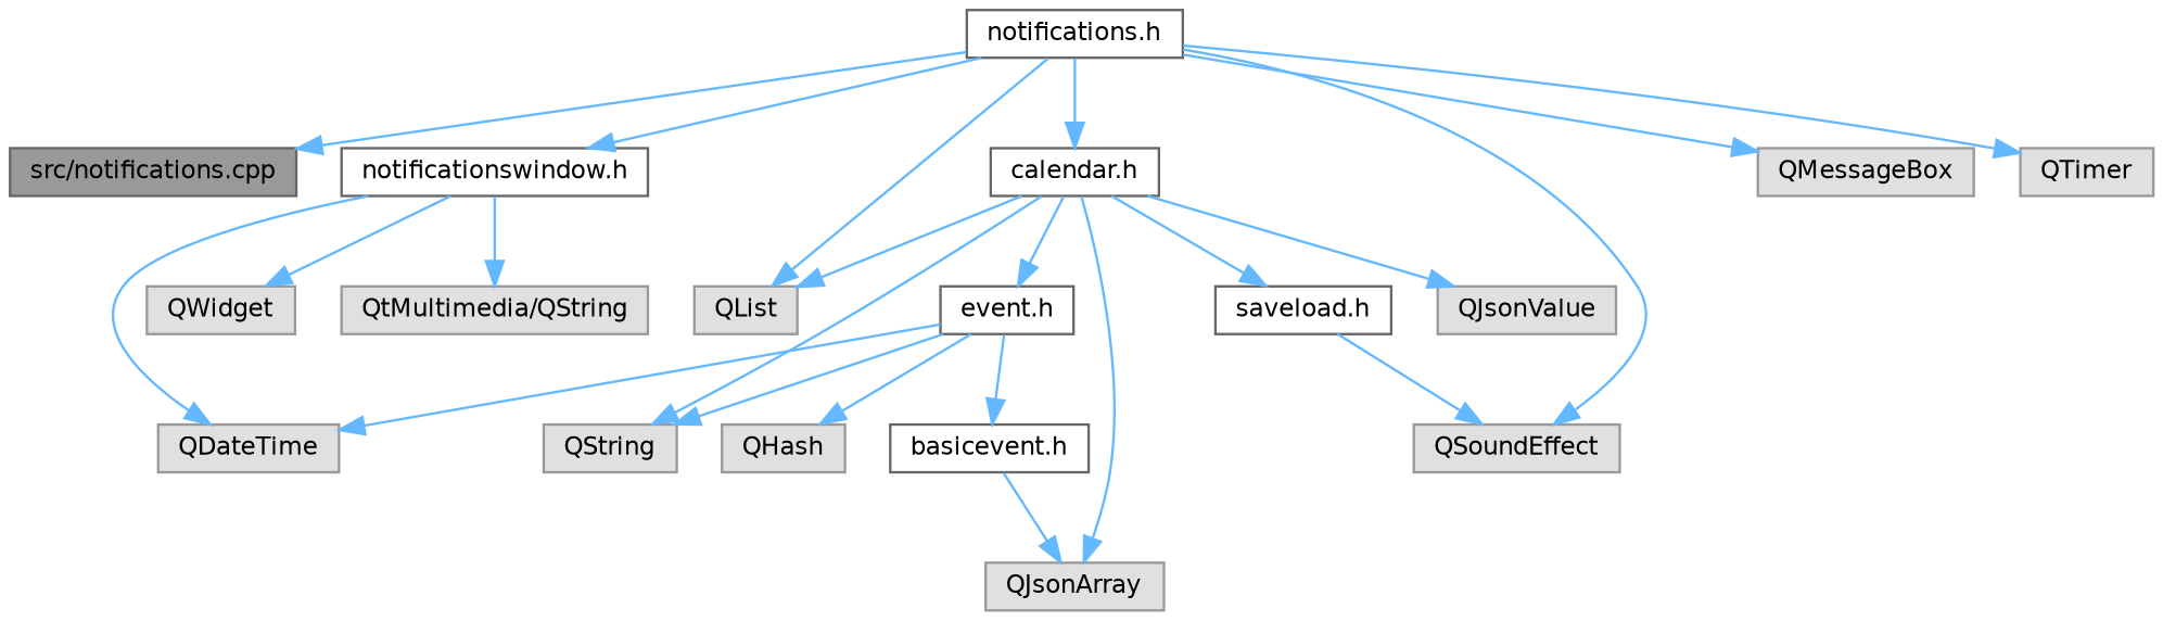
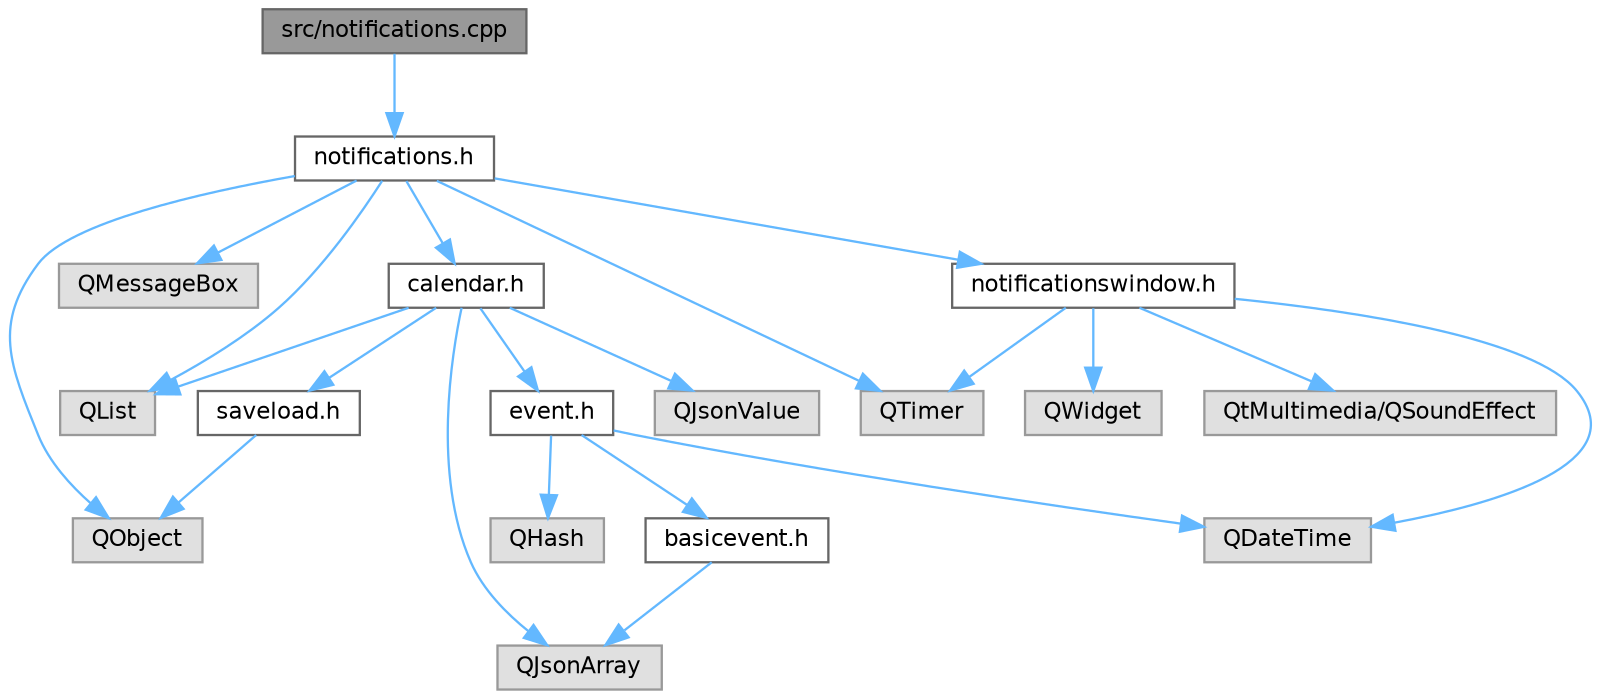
  digraph {
    node [color=grey60 fillcolor="#E0E0E0" fontname=Helvetica fontsize=10 shape=box style=filled]
    edge [color=steelblue1 fontname=Helvetica fontsize=10 labelfontname=Helvetica labelfontsize=10 style=solid]
    n1 [color=gray40 fillcolor=grey60 fontcolor=black height=0.2 label="src/notifications.cpp" width=0.4]
    n2 [color=grey40 fillcolor=white height=0.2 label="notifications.h" width=0.4]
    n3 [height=0.2 label=QList width=0.4]
    n4 [height=0.2 label=QMessageBox width=0.4]
-   n5 [height=0.2 label=QSoundEffect width=0.4]
+   n5 [height=0.2 label=QObject width=0.4]
    n6 [height=0.2 label=QTimer width=0.4]
    n7 [color=grey40 fillcolor=white height=0.2 label="calendar.h" width=0.4]
    n8 [color=grey40 fillcolor=white height=0.2 label="notificationswindow.h" width=0.4]
    n9 [height=0.2 label=QDateTime width=0.4]
    n10 [color=grey40 fillcolor=white height=0.2 label="event.h" width=0.4]
-   n11 [height=0.2 label=QString width=0.4]
    n12 [color=grey40 fillcolor=white height=0.2 label="saveload.h" width=0.4]
    n13 [height=0.2 label=QJsonArray width=0.4]
    n14 [height=0.2 label=QJsonValue width=0.4]
    n15 [height=0.2 label=QWidget width=0.4]
-   n16 [height=0.2 label="QtMultimedia/QString" width=0.4]
+   n16 [height=0.2 label="QtMultimedia/QSoundEffect" width=0.4]
    n17 [height=0.2 label=QHash width=0.4]
    n18 [color=grey40 fillcolor=white height=0.2 label="basicevent.h" width=0.4]
-   n2 -> n1
+   n1 -> n2
    n2 -> n3
    n2 -> n4
    n2 -> n5
    n2 -> n6
    n2 -> n7
    n2 -> n8
    n7 -> n3
    n7 -> n10
-   n7 -> n11
    n7 -> n12
    n7 -> n13
    n7 -> n14
+   n8 -> n6
    n8 -> n9
    n8 -> n15
    n8 -> n16
    n10 -> n9
-   n10 -> n11
    n10 -> n17
    n10 -> n18
    n12 -> n5
    n18 -> n13
  }
